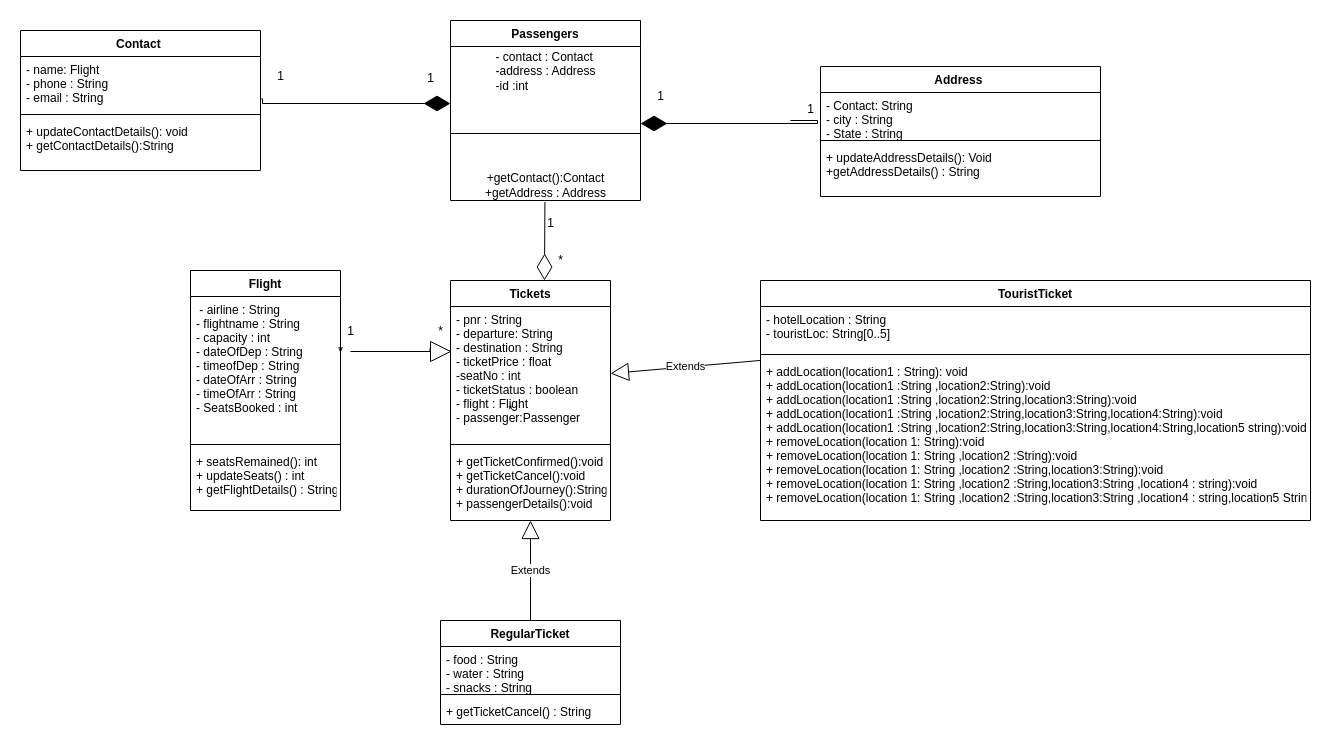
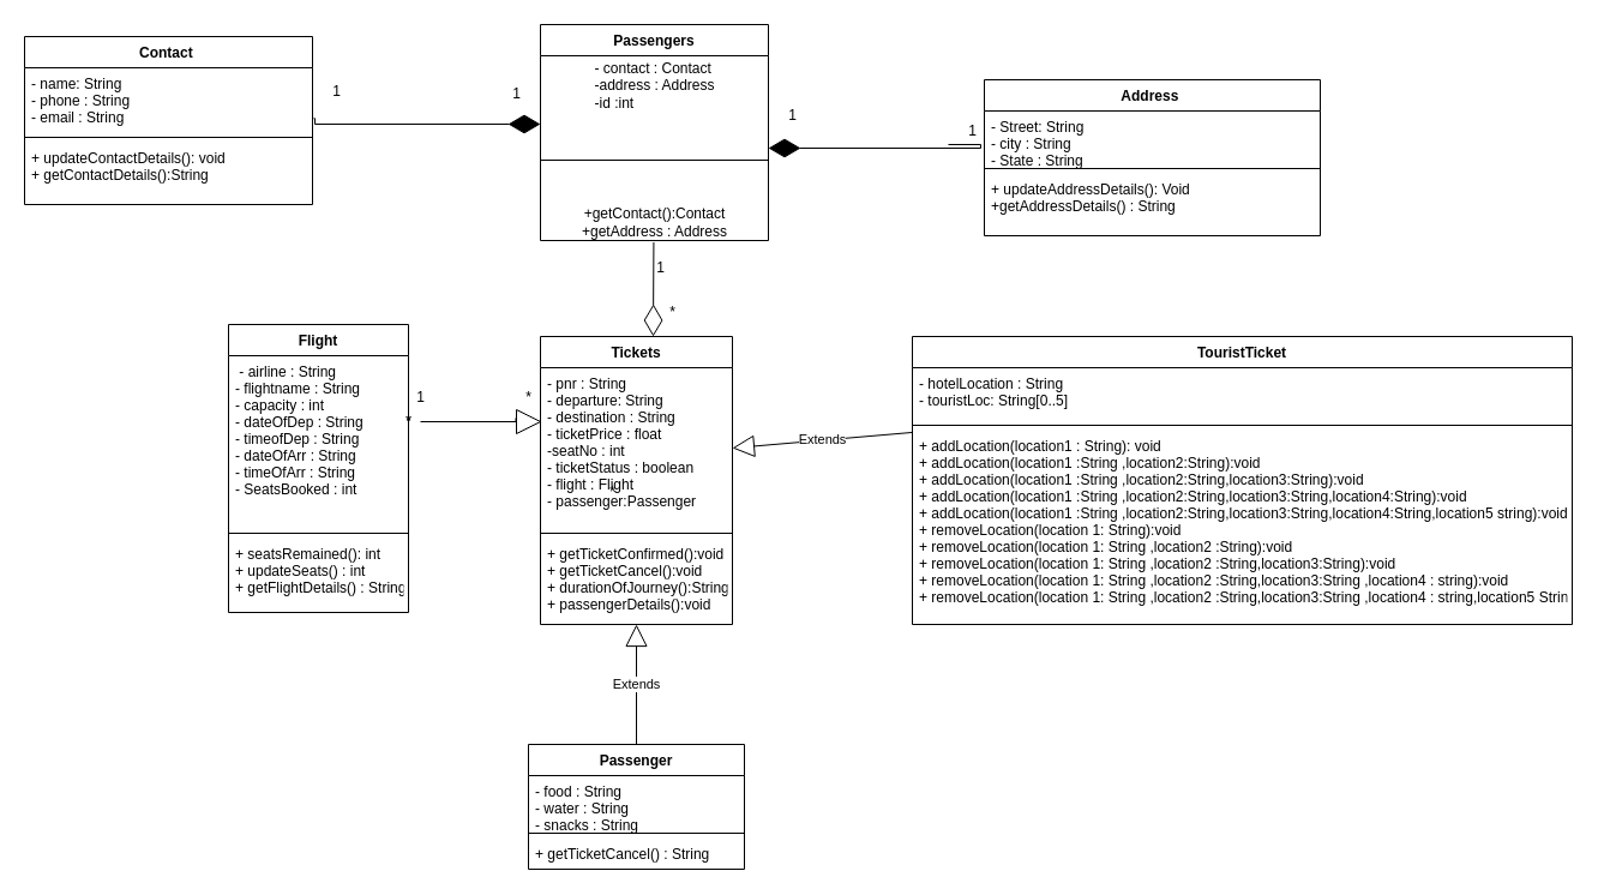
  <mxCell id="0" />
  <mxCell id="1" parent="0" />
  <mxCell id="2" value="Tickets" style="swimlane;fontStyle=1;align=center;verticalAlign=top;childLayout=stackLayout;horizontal=1;startSize=26;horizontalStack=0;resizeParent=1;resizeParentMax=0;resizeLast=0;collapsible=1;marginBottom=0;" parent="1" vertex="1"><mxGeometry x="450" y="280" width="160" height="240" as="geometry" /></mxCell>
  <mxCell id="3" value="- pnr : String&#10;- departure: String&#10;- destination : String&#10;- ticketPrice : float&#10;-seatNo : int&#10;- ticketStatus : boolean&#10;- flight : Flight&#10;- passenger:Passenger" style="text;strokeColor=none;fillColor=none;align=left;verticalAlign=top;spacingLeft=4;spacingRight=4;overflow=hidden;rotatable=0;points=[[0,0.5],[1,0.5]];portConstraint=eastwest;" parent="2" vertex="1"><mxGeometry y="26" width="160" height="134" as="geometry" /></mxCell>
  <mxCell id="4" value="" style="line;strokeWidth=1;fillColor=none;align=left;verticalAlign=middle;spacingTop=-1;spacingLeft=3;spacingRight=3;rotatable=0;labelPosition=right;points=[];portConstraint=eastwest;" parent="2" vertex="1"><mxGeometry y="160" width="160" height="8" as="geometry" /></mxCell>
  <mxCell id="5" value="+ getTicketConfirmed():void&#10;+ getTicketCancel():void&#10;+ durationOfJourney():String&#10;+ passengerDetails():void" style="text;strokeColor=none;fillColor=none;align=left;verticalAlign=top;spacingLeft=4;spacingRight=4;overflow=hidden;rotatable=0;points=[[0,0.5],[1,0.5]];portConstraint=eastwest;" parent="2" vertex="1"><mxGeometry y="168" width="160" height="72" as="geometry" /></mxCell>
  <mxCell id="6" value="Flight" style="swimlane;fontStyle=1;align=center;verticalAlign=top;childLayout=stackLayout;horizontal=1;startSize=26;horizontalStack=0;resizeParent=1;resizeParentMax=0;resizeLast=0;collapsible=1;marginBottom=0;" parent="1" vertex="1"><mxGeometry x="190" y="270" width="150" height="240" as="geometry" /></mxCell>
  <mxCell id="7" value=" - airline : String&#10;- flightname : String&#10;- capacity : int&#10;- dateOfDep : String&#10;- timeofDep : String&#10;- dateOfArr : String&#10;- timeOfArr : String&#10;- SeatsBooked : int&#10;" style="text;strokeColor=none;fillColor=none;align=left;verticalAlign=top;spacingLeft=4;spacingRight=4;overflow=hidden;rotatable=0;points=[[0,0.5],[1,0.5]];portConstraint=eastwest;" parent="6" vertex="1"><mxGeometry y="26" width="150" height="144" as="geometry" /></mxCell>
  <mxCell id="8" value="" style="line;strokeWidth=1;fillColor=none;align=left;verticalAlign=middle;spacingTop=-1;spacingLeft=3;spacingRight=3;rotatable=0;labelPosition=right;points=[];portConstraint=eastwest;" parent="6" vertex="1"><mxGeometry y="170" width="150" height="8" as="geometry" /></mxCell>
  <mxCell id="9" value="+ seatsRemained(): int&#10;+ updateSeats() : int&#10;+ getFlightDetails() : String[]" style="text;strokeColor=none;fillColor=none;align=left;verticalAlign=top;spacingLeft=4;spacingRight=4;overflow=hidden;rotatable=0;points=[[0,0.5],[1,0.5]];portConstraint=eastwest;" parent="6" vertex="1"><mxGeometry y="178" width="150" height="62" as="geometry" /></mxCell>
  <mxCell id="10" value="Passengers" style="swimlane;fontStyle=1;align=center;verticalAlign=top;childLayout=stackLayout;horizontal=1;startSize=26;horizontalStack=0;resizeParent=1;resizeParentMax=0;resizeLast=0;collapsible=1;marginBottom=0;" parent="1" vertex="1"><mxGeometry x="450" y="20" width="190" height="180" as="geometry" /></mxCell>
  <mxCell id="11" value="&lt;div style=&quot;text-align: left&quot;&gt;&lt;span&gt;- contact : Contact&lt;/span&gt;&lt;/div&gt;&lt;font style=&quot;font-size: 12px&quot;&gt;&lt;div style=&quot;text-align: left&quot;&gt;&lt;span&gt;-address : Address&lt;/span&gt;&lt;/div&gt;&lt;div style=&quot;text-align: left&quot;&gt;&lt;span&gt;-id :int&lt;/span&gt;&lt;/div&gt;&lt;/font&gt;" style="text;html=1;align=center;verticalAlign=middle;resizable=0;points=[];autosize=1;strokeColor=none;fillColor=none;" parent="10" vertex="1"><mxGeometry y="26" width="190" height="50" as="geometry" /></mxCell>
  <mxCell id="12" value="" style="line;strokeWidth=1;fillColor=none;align=left;verticalAlign=middle;spacingTop=-1;spacingLeft=3;spacingRight=3;rotatable=0;labelPosition=right;points=[];portConstraint=eastwest;" parent="10" vertex="1"><mxGeometry y="76" width="190" height="74" as="geometry" /></mxCell>
  <mxCell id="13" value="+getContact():Contact&lt;br&gt;+getAddress : Address" style="text;html=1;align=center;verticalAlign=middle;resizable=0;points=[];autosize=1;strokeColor=none;fillColor=none;" parent="10" vertex="1"><mxGeometry y="150" width="190" height="30" as="geometry" /></mxCell>
- <mxCell id="14" value="RegularTicket" style="swimlane;fontStyle=1;align=center;verticalAlign=top;childLayout=stackLayout;horizontal=1;startSize=26;horizontalStack=0;resizeParent=1;resizeParentMax=0;resizeLast=0;collapsible=1;marginBottom=0;" parent="1" vertex="1"><mxGeometry x="440" y="620" width="180" height="104" as="geometry" /></mxCell>
+ <mxCell id="14" value="Passenger" style="swimlane;fontStyle=1;align=center;verticalAlign=top;childLayout=stackLayout;horizontal=1;startSize=26;horizontalStack=0;resizeParent=1;resizeParentMax=0;resizeLast=0;collapsible=1;marginBottom=0;" parent="1" vertex="1"><mxGeometry x="440" y="620" width="180" height="104" as="geometry" /></mxCell>
  <mxCell id="15" value="- food : String&#10;- water : String&#10;- snacks : String&#10;-" style="text;strokeColor=none;fillColor=none;align=left;verticalAlign=top;spacingLeft=4;spacingRight=4;overflow=hidden;rotatable=0;points=[[0,0.5],[1,0.5]];portConstraint=eastwest;" parent="14" vertex="1"><mxGeometry y="26" width="180" height="44" as="geometry" /></mxCell>
  <mxCell id="16" value="" style="line;strokeWidth=1;fillColor=none;align=left;verticalAlign=middle;spacingTop=-1;spacingLeft=3;spacingRight=3;rotatable=0;labelPosition=right;points=[];portConstraint=eastwest;" parent="14" vertex="1"><mxGeometry y="70" width="180" height="8" as="geometry" /></mxCell>
  <mxCell id="17" value="+ getTicketCancel() : String" style="text;strokeColor=none;fillColor=none;align=left;verticalAlign=top;spacingLeft=4;spacingRight=4;overflow=hidden;rotatable=0;points=[[0,0.5],[1,0.5]];portConstraint=eastwest;" parent="14" vertex="1"><mxGeometry y="78" width="180" height="26" as="geometry" /></mxCell>
  <mxCell id="18" value="TouristTicket" style="swimlane;fontStyle=1;align=center;verticalAlign=top;childLayout=stackLayout;horizontal=1;startSize=26;horizontalStack=0;resizeParent=1;resizeParentMax=0;resizeLast=0;collapsible=1;marginBottom=0;" parent="1" vertex="1"><mxGeometry x="760" y="280" width="550" height="240" as="geometry" /></mxCell>
  <mxCell id="19" value="- hotelLocation : String&#10;- touristLoc: String[0..5]" style="text;strokeColor=none;fillColor=none;align=left;verticalAlign=top;spacingLeft=4;spacingRight=4;overflow=hidden;rotatable=0;points=[[0,0.5],[1,0.5]];portConstraint=eastwest;" parent="18" vertex="1"><mxGeometry y="26" width="550" height="44" as="geometry" /></mxCell>
  <mxCell id="20" value="" style="line;strokeWidth=1;fillColor=none;align=left;verticalAlign=middle;spacingTop=-1;spacingLeft=3;spacingRight=3;rotatable=0;labelPosition=right;points=[];portConstraint=eastwest;" parent="18" vertex="1"><mxGeometry y="70" width="550" height="8" as="geometry" /></mxCell>
  <mxCell id="21" value="+ addLocation(location1 : String): void&#10;+ addLocation(location1 :String ,location2:String):void&#10;+ addLocation(location1 :String ,location2:String,location3:String):void&#10;+ addLocation(location1 :String ,location2:String,location3:String,location4:String):void&#10;+ addLocation(location1 :String ,location2:String,location3:String,location4:String,location5 string):void&#10;+ removeLocation(location 1: String):void&#10;+ removeLocation(location 1: String ,location2 :String):void&#10;+ removeLocation(location 1: String ,location2 :String,location3:String):void&#10;+ removeLocation(location 1: String ,location2 :String,location3:String ,location4 : string):void&#10;+ removeLocation(location 1: String ,location2 :String,location3:String ,location4 : string,location5 String):void" style="text;strokeColor=none;fillColor=none;align=left;verticalAlign=top;spacingLeft=4;spacingRight=4;overflow=hidden;rotatable=0;points=[[0,0.5],[1,0.5]];portConstraint=eastwest;" parent="18" vertex="1"><mxGeometry y="78" width="550" height="162" as="geometry" /></mxCell>
  <mxCell id="22" value="Contact " style="swimlane;fontStyle=1;align=center;verticalAlign=top;childLayout=stackLayout;horizontal=1;startSize=26;horizontalStack=0;resizeParent=1;resizeParentMax=0;resizeLast=0;collapsible=1;marginBottom=0;" parent="1" vertex="1"><mxGeometry x="20" y="30" width="240" height="140" as="geometry" /></mxCell>
- <mxCell id="23" value="- name: Flight&#10;- phone : String&#10;- email : String&#10;" style="text;strokeColor=none;fillColor=none;align=left;verticalAlign=top;spacingLeft=4;spacingRight=4;overflow=hidden;rotatable=0;points=[[0,0.5],[1,0.5]];portConstraint=eastwest;" parent="22" vertex="1"><mxGeometry y="26" width="240" height="54" as="geometry" /></mxCell>
+ <mxCell id="23" value="- name: String&#10;- phone : String&#10;- email : String&#10;" style="text;strokeColor=none;fillColor=none;align=left;verticalAlign=top;spacingLeft=4;spacingRight=4;overflow=hidden;rotatable=0;points=[[0,0.5],[1,0.5]];portConstraint=eastwest;" parent="22" vertex="1"><mxGeometry y="26" width="240" height="54" as="geometry" /></mxCell>
  <mxCell id="24" value="" style="line;strokeWidth=1;fillColor=none;align=left;verticalAlign=middle;spacingTop=-1;spacingLeft=3;spacingRight=3;rotatable=0;labelPosition=right;points=[];portConstraint=eastwest;" parent="22" vertex="1"><mxGeometry y="80" width="240" height="8" as="geometry" /></mxCell>
  <mxCell id="25" value="+ updateContactDetails(): void&#10;+ getContactDetails():String" style="text;strokeColor=none;fillColor=none;align=left;verticalAlign=top;spacingLeft=4;spacingRight=4;overflow=hidden;rotatable=0;points=[[0,0.5],[1,0.5]];portConstraint=eastwest;" parent="22" vertex="1"><mxGeometry y="88" width="240" height="52" as="geometry" /></mxCell>
  <mxCell id="26" value="Address " style="swimlane;fontStyle=1;align=center;verticalAlign=top;childLayout=stackLayout;horizontal=1;startSize=26;horizontalStack=0;resizeParent=1;resizeParentMax=0;resizeLast=0;collapsible=1;marginBottom=0;" parent="1" vertex="1"><mxGeometry x="820" y="66" width="280" height="130" as="geometry" /></mxCell>
- <mxCell id="27" value="- Contact: String&#10;- city : String&#10;- State : String&#10;" style="text;strokeColor=none;fillColor=none;align=left;verticalAlign=top;spacingLeft=4;spacingRight=4;overflow=hidden;rotatable=0;points=[[0,0.5],[1,0.5]];portConstraint=eastwest;" parent="26" vertex="1"><mxGeometry y="26" width="280" height="44" as="geometry" /></mxCell>
+ <mxCell id="27" value="- Street: String&#10;- city : String&#10;- State : String&#10;" style="text;strokeColor=none;fillColor=none;align=left;verticalAlign=top;spacingLeft=4;spacingRight=4;overflow=hidden;rotatable=0;points=[[0,0.5],[1,0.5]];portConstraint=eastwest;" parent="26" vertex="1"><mxGeometry y="26" width="280" height="44" as="geometry" /></mxCell>
  <mxCell id="28" value="" style="line;strokeWidth=1;fillColor=none;align=left;verticalAlign=middle;spacingTop=-1;spacingLeft=3;spacingRight=3;rotatable=0;labelPosition=right;points=[];portConstraint=eastwest;" parent="26" vertex="1"><mxGeometry y="70" width="280" height="8" as="geometry" /></mxCell>
  <mxCell id="29" value="+ updateAddressDetails(): Void&#10;+getAddressDetails() : String" style="text;strokeColor=none;fillColor=none;align=left;verticalAlign=top;spacingLeft=4;spacingRight=4;overflow=hidden;rotatable=0;points=[[0,0.5],[1,0.5]];portConstraint=eastwest;" parent="26" vertex="1"><mxGeometry y="78" width="280" height="52" as="geometry" /></mxCell>
  <mxCell id="30" value="" style="endArrow=diamondThin;endFill=1;endSize=24;html=1;rounded=0;edgeStyle=orthogonalEdgeStyle;exitX=1.004;exitY=0.782;exitDx=0;exitDy=0;exitPerimeter=0;" parent="1" source="23" edge="1"><mxGeometry width="160" relative="1" as="geometry"><mxPoint x="-80" y="754.5" as="sourcePoint" /><mxPoint x="450" y="103" as="targetPoint" /><Array as="points"><mxPoint x="262" y="103" /></Array></mxGeometry></mxCell>
  <mxCell id="31" value="" style="endArrow=diamondThin;endFill=1;endSize=24;html=1;rounded=0;edgeStyle=orthogonalEdgeStyle;" parent="1" target="12" edge="1"><mxGeometry width="160" relative="1" as="geometry"><mxPoint x="790" y="120" as="sourcePoint" /><mxPoint x="300" y="700" as="targetPoint" /><Array as="points"><mxPoint x="817" y="123" /></Array></mxGeometry></mxCell>
  <mxCell id="32" value="1" style="text;html=1;align=center;verticalAlign=middle;resizable=0;points=[];autosize=1;strokeColor=none;fillColor=none;" parent="1" vertex="1"><mxGeometry x="270" y="66" width="20" height="20" as="geometry" /></mxCell>
  <mxCell id="33" value="1" style="text;html=1;align=center;verticalAlign=middle;resizable=0;points=[];autosize=1;strokeColor=none;fillColor=none;" parent="1" vertex="1"><mxGeometry x="420" y="68" width="20" height="20" as="geometry" /></mxCell>
  <mxCell id="34" value="1" style="text;html=1;align=center;verticalAlign=middle;resizable=0;points=[];autosize=1;strokeColor=none;fillColor=none;" parent="1" vertex="1"><mxGeometry x="650" y="86" width="20" height="20" as="geometry" /></mxCell>
  <mxCell id="35" value="1" style="text;html=1;align=center;verticalAlign=middle;resizable=0;points=[];autosize=1;strokeColor=none;fillColor=none;" parent="1" vertex="1"><mxGeometry x="800" y="99" width="20" height="20" as="geometry" /></mxCell>
  <mxCell id="36" value="1" style="text;html=1;align=center;verticalAlign=middle;resizable=0;points=[];autosize=1;strokeColor=none;fillColor=none;" parent="1" vertex="1"><mxGeometry x="340" y="321" width="20" height="20" as="geometry" /></mxCell>
  <mxCell id="37" value="*" style="text;html=1;align=center;verticalAlign=middle;resizable=0;points=[];autosize=1;strokeColor=none;fillColor=none;" parent="1" vertex="1"><mxGeometry x="500" y="400" width="20" height="20" as="geometry" /></mxCell>
  <mxCell id="38" value="1" style="text;html=1;align=center;verticalAlign=middle;resizable=0;points=[];autosize=1;strokeColor=none;fillColor=none;" parent="1" vertex="1"><mxGeometry x="540" y="213" width="20" height="20" as="geometry" /></mxCell>
  <mxCell id="39" value="*" style="text;html=1;align=center;verticalAlign=middle;resizable=0;points=[];autosize=1;strokeColor=none;fillColor=none;" parent="1" vertex="1"><mxGeometry x="430" y="321" width="20" height="20" as="geometry" /></mxCell>
  <mxCell id="40" value="*" style="text;html=1;align=center;verticalAlign=middle;resizable=0;points=[];autosize=1;strokeColor=none;fillColor=none;" parent="1" vertex="1"><mxGeometry x="330" y="341" width="20" height="20" as="geometry" /></mxCell>
  <mxCell id="41" value="Extends" style="endArrow=block;endSize=16;endFill=0;html=1;rounded=0;exitX=0.5;exitY=0;exitDx=0;exitDy=0;" parent="1" source="14" target="5" edge="1"><mxGeometry width="160" relative="1" as="geometry"><mxPoint x="325" y="638" as="sourcePoint" /><mxPoint x="485" y="638" as="targetPoint" /></mxGeometry></mxCell>
  <mxCell id="42" value="Extends" style="endArrow=block;endSize=16;endFill=0;html=1;rounded=0;exitX=0;exitY=0.012;exitDx=0;exitDy=0;exitPerimeter=0;entryX=1;entryY=0.5;entryDx=0;entryDy=0;" parent="1" source="21" target="3" edge="1"><mxGeometry width="160" relative="1" as="geometry"><mxPoint x="688" y="506" as="sourcePoint" /><mxPoint x="848" y="506" as="targetPoint" /></mxGeometry></mxCell>
  <mxCell id="43" value="" style="endArrow=diamondThin;endFill=0;endSize=24;html=1;rounded=0;exitX=0.497;exitY=1.049;exitDx=0;exitDy=0;exitPerimeter=0;" parent="1" source="13" edge="1"><mxGeometry width="160" relative="1" as="geometry"><mxPoint x="369" y="462" as="sourcePoint" /><mxPoint x="544" y="280" as="targetPoint" /></mxGeometry></mxCell>
  <mxCell id="44" value="*" style="text;html=1;align=center;verticalAlign=middle;resizable=0;points=[];autosize=1;strokeColor=none;fillColor=none;" parent="1" vertex="1"><mxGeometry x="550" y="250" width="20" height="20" as="geometry" /></mxCell>
  <mxCell id="45" value="*" style="text;html=1;align=center;verticalAlign=middle;resizable=0;points=[];autosize=1;strokeColor=none;fillColor=none;" parent="1" vertex="1"><mxGeometry x="330" y="341" width="20" height="20" as="geometry" /></mxCell>
  <mxCell id="46" value="" style="triangle;whiteSpace=wrap;html=1;fontSize=12;align=left;" parent="1" vertex="1"><mxGeometry x="430" y="341" width="20" height="20" as="geometry" /></mxCell>
  <mxCell id="47" value="" style="edgeStyle=orthogonalEdgeStyle;rounded=0;orthogonalLoop=1;jettySize=auto;html=1;fontSize=12;entryX=-0.025;entryY=0.343;entryDx=0;entryDy=0;entryPerimeter=0;endArrow=none;" parent="1" source="45" target="46" edge="1"><mxGeometry relative="1" as="geometry"><mxPoint x="350" y="351" as="sourcePoint" /><mxPoint x="446" y="351.962" as="targetPoint" /><Array as="points"><mxPoint x="430" y="351" /></Array></mxGeometry></mxCell>
